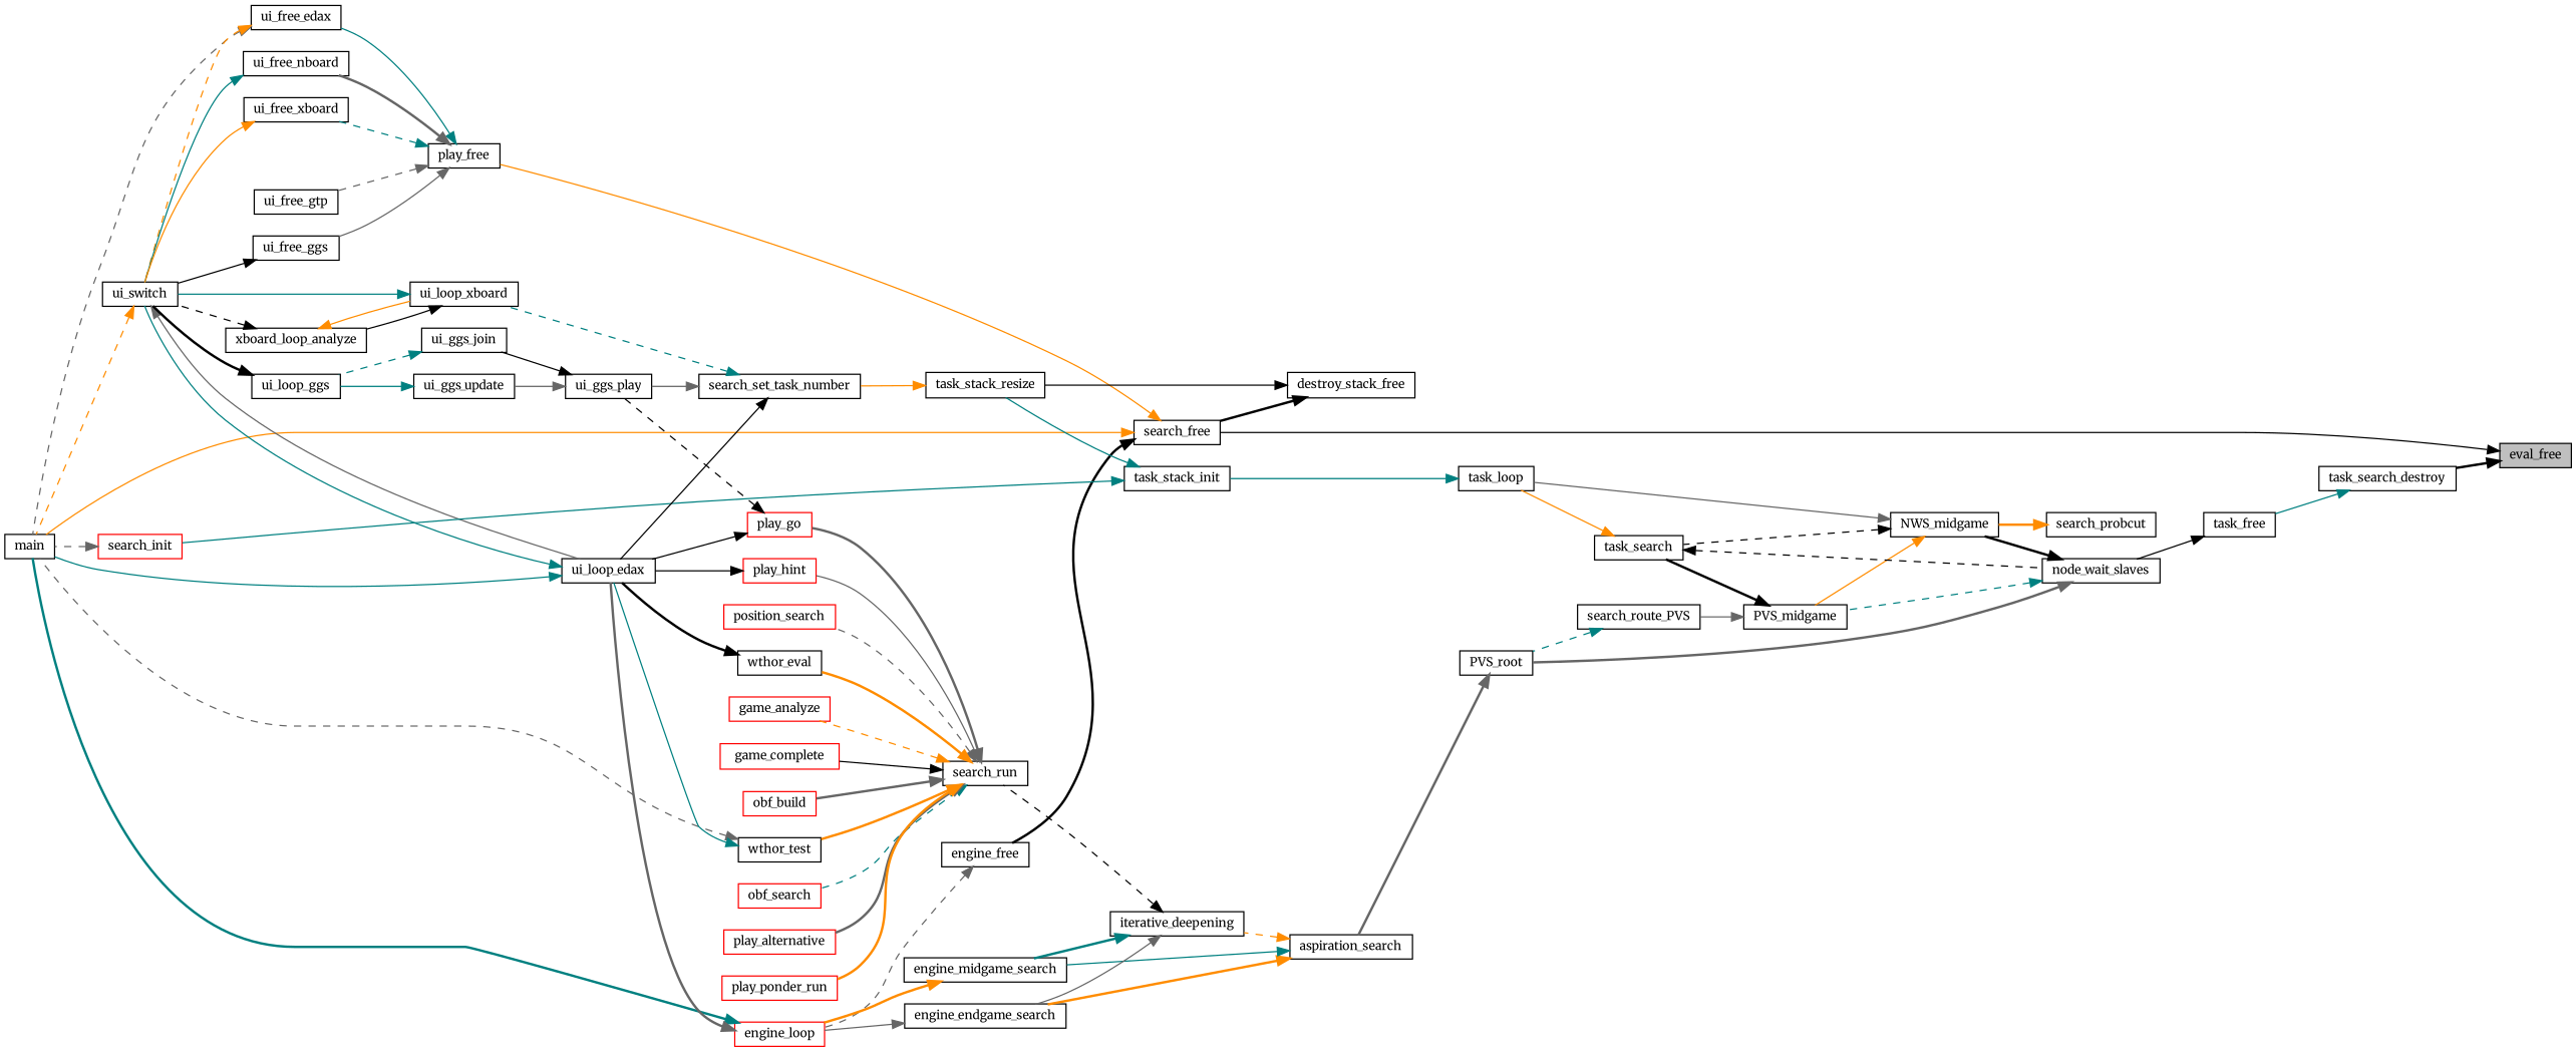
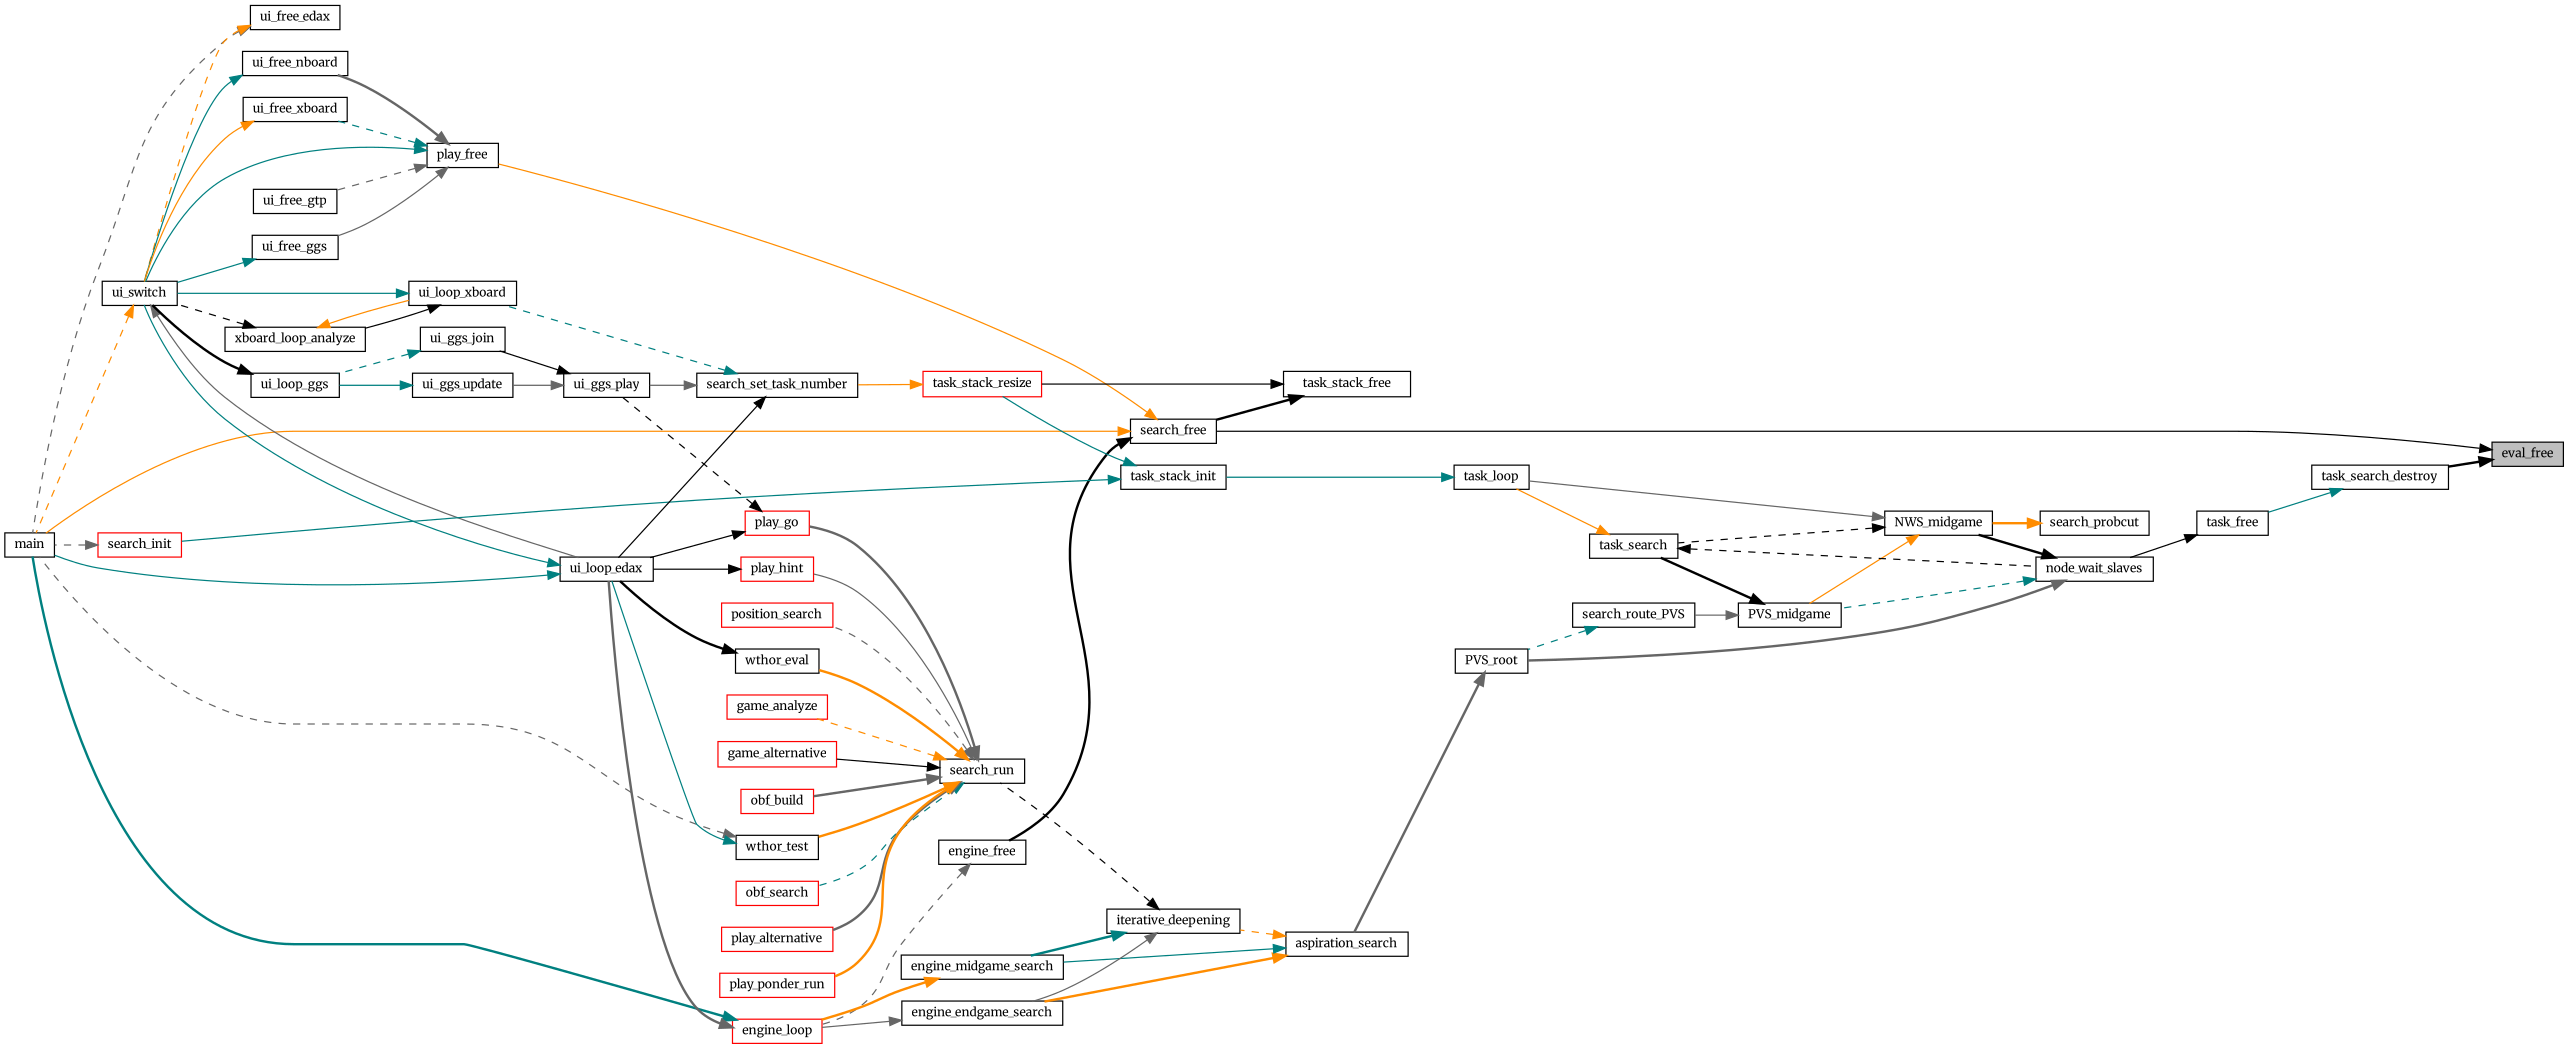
  digraph {
    fontname=Merriweather
    rankdir=RL
    node [color=black fontname=Merriweather fontsize=10 shape=record]
    edge [color=gray40 dir=back fontname=Merriweather fontsize=10 labelfontname=FreeSans labelfontsize=10 style=solid]
    n1 [fillcolor=grey75 fontcolor=black height=0.2 label=eval_free style=filled width=0.4]
    n2 [height=0.2 label=search_free width=0.4]
    n3 [height=0.2 label=task_search_destroy width=0.4]
    n4 [height=0.2 label=engine_free width=0.4]
    n5 [height=0.2 label=main width=0.4]
    n6 [height=0.2 label=play_free width=0.4]
    n7 [height=0.2 label=task_free width=0.4]
    n8 [color=red height=0.2 label=engine_loop width=0.4]
    n9 [height=0.2 label=ui_free_edax width=0.4]
    n10 [height=0.2 label=ui_free_ggs width=0.4]
    n11 [height=0.2 label=ui_free_gtp width=0.4]
    n12 [height=0.2 label=ui_free_nboard width=0.4]
    n13 [height=0.2 label=ui_free_xboard width=0.4]
    n14 [height=0.2 label=ui_loop_edax width=0.4]
    n15 [height=0.2 label=ui_switch width=0.4]
    n16 [height=0.2 label=node_wait_slaves width=0.4]
    n17 [height=0.2 label=NWS_midgame width=0.4]
    n18 [height=0.2 label=PVS_midgame width=0.4]
    n19 [height=0.2 label=PVS_root width=0.4]
-   n20 [height=0.2 label=destroy_stack_free width=0.4]
-   n21 [height=0.2 label=task_stack_resize width=0.4]
+   n20 [height=0.2 label=task_stack_free width=0.4]
+   n21 [color=red height=0.2 label=task_stack_resize width=0.4]
    n22 [height=0.2 label=task_search width=0.4]
    n23 [height=0.2 label=task_loop width=0.4]
    n24 [height=0.2 label=search_route_PVS width=0.4]
    n25 [height=0.2 label=aspiration_search width=0.4]
    n26 [height=0.2 label=search_probcut width=0.4]
    n27 [height=0.2 label=engine_endgame_search width=0.4]
    n28 [height=0.2 label=engine_midgame_search width=0.4]
    n29 [height=0.2 label=iterative_deepening width=0.4]
    n30 [height=0.2 label=search_run width=0.4]
    n31 [color=red height=0.2 label=game_analyze width=0.4]
-   n32 [color=red height=0.2 label=game_complete width=0.4]
+   n32 [color=red height=0.2 label=game_alternative width=0.4]
    n33 [color=red height=0.2 label=obf_build width=0.4]
    n34 [color=red height=0.2 label=obf_search width=0.4]
    n35 [color=red height=0.2 label=play_alternative width=0.4]
    n36 [color=red height=0.2 label=play_go width=0.4]
    n37 [color=red height=0.2 label=play_hint width=0.4]
    n38 [color=red height=0.2 label=play_ponder_run width=0.4]
    n39 [color=red height=0.2 label=position_search width=0.4]
    n40 [height=0.2 label=wthor_eval width=0.4]
    n41 [height=0.2 label=wthor_test width=0.4]
    n42 [height=0.2 label=ui_ggs_play width=0.4]
    n43 [height=0.2 label=ui_ggs_join width=0.4]
    n44 [height=0.2 label=ui_ggs_update width=0.4]
    n45 [height=0.2 label=ui_loop_ggs width=0.4]
    n46 [height=0.2 label=task_stack_init width=0.4]
    n47 [color=red height=0.2 label=search_init width=0.4]
    n48 [height=0.2 label=search_set_task_number width=0.4]
    n49 [height=0.2 label=ui_loop_xboard width=0.4]
    n50 [height=0.2 label=xboard_loop_analyze width=0.4]
    n1 -> n2 [color=black]
    n1 -> n3 [color=black style=bold]
    n2 -> n4 [color=black style=bold]
    n2 -> n5 [color=darkorange]
    n2 -> n6 [color=darkorange]
    n3 -> n7 [color=teal]
    n4 -> n8 [style=dashed]
-   n6 -> n9 [color=teal]
+   n6 -> n15 [color=teal]
    n6 -> n10
    n6 -> n11 [style=dashed]
    n6 -> n12 [style=bold]
    n6 -> n13 [color=teal style=dashed]
    n7 -> n16 [color=black]
    n8 -> n5 [color=teal style=bold]
    n8 -> n14 [style=bold]
    n9 -> n5 [style=dashed]
    n9 -> n15 [color=darkorange style=dashed]
-   n10 -> n15 [color=black]
+   n10 -> n15 [color=teal]
    n12 -> n15 [color=teal]
    n13 -> n15 [color=darkorange]
    n14 -> n5 [color=teal]
    n14 -> n15 [color=teal]
    n15 -> n5 [color=darkorange style=dashed]
    n15 -> n14
    n16 -> n17 [color=black style=bold]
    n16 -> n18 [color=teal style=dashed]
    n16 -> n19 [style=bold]
    n17 -> n18 [color=darkorange]
    n17 -> n22 [color=black style=dashed]
    n17 -> n23
    n18 -> n22 [color=black style=bold]
    n18 -> n24
    n19 -> n25 [style=bold]
    n20 -> n2 [color=black style=bold]
    n20 -> n21 [color=black]
    n21 -> n48 [color=darkorange]
    n22 -> n16 [color=black style=dashed]
    n22 -> n23 [color=darkorange]
    n23 -> n46 [color=teal]
    n24 -> n19 [color=teal style=dashed]
    n25 -> n27 [color=darkorange style=bold]
    n25 -> n28 [color=teal]
    n25 -> n29 [color=darkorange style=dashed]
    n26 -> n17 [color=darkorange style=bold]
    n27 -> n8
    n28 -> n8 [color=darkorange style=bold]
    n29 -> n27
    n29 -> n28 [color=teal style=bold]
    n29 -> n30 [color=black style=dashed]
    n30 -> n31 [color=darkorange style=dashed]
    n30 -> n32 [color=black]
    n30 -> n33 [style=bold]
    n30 -> n34 [color=teal style=dashed]
    n30 -> n35 [style=bold]
    n30 -> n36 [style=bold]
    n30 -> n37
    n30 -> n38 [color=darkorange style=bold]
    n30 -> n39 [style=dashed]
    n30 -> n40 [color=darkorange style=bold]
    n30 -> n41 [color=darkorange style=bold]
    n36 -> n14 [color=black]
    n36 -> n42 [color=black style=dashed]
    n37 -> n14 [color=black]
    n40 -> n14 [color=black style=bold]
    n41 -> n5 [style=dashed]
    n41 -> n14 [color=teal]
    n42 -> n43 [color=black]
    n42 -> n44
    n43 -> n45 [color=teal style=dashed]
    n44 -> n45 [color=teal]
    n45 -> n15 [color=black style=bold]
    n46 -> n21 [color=teal]
    n46 -> n47 [color=teal]
    n47 -> n5 [style=dashed]
    n48 -> n14 [color=black]
    n48 -> n42
    n48 -> n49 [color=teal style=dashed]
    n49 -> n15 [color=teal]
    n49 -> n50 [color=black]
    n50 -> n15 [color=black style=dashed]
    n50 -> n49 [color=darkorange]
  }
